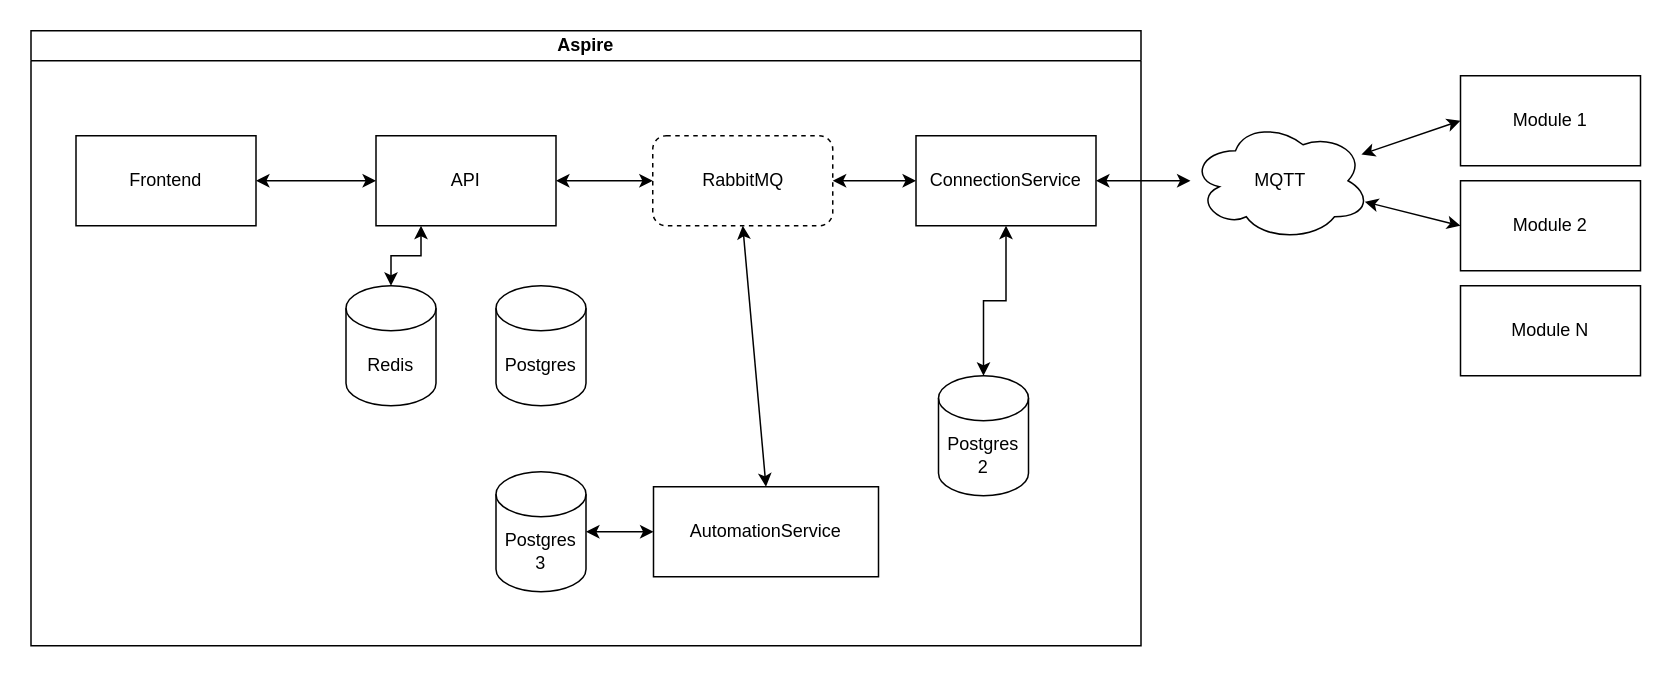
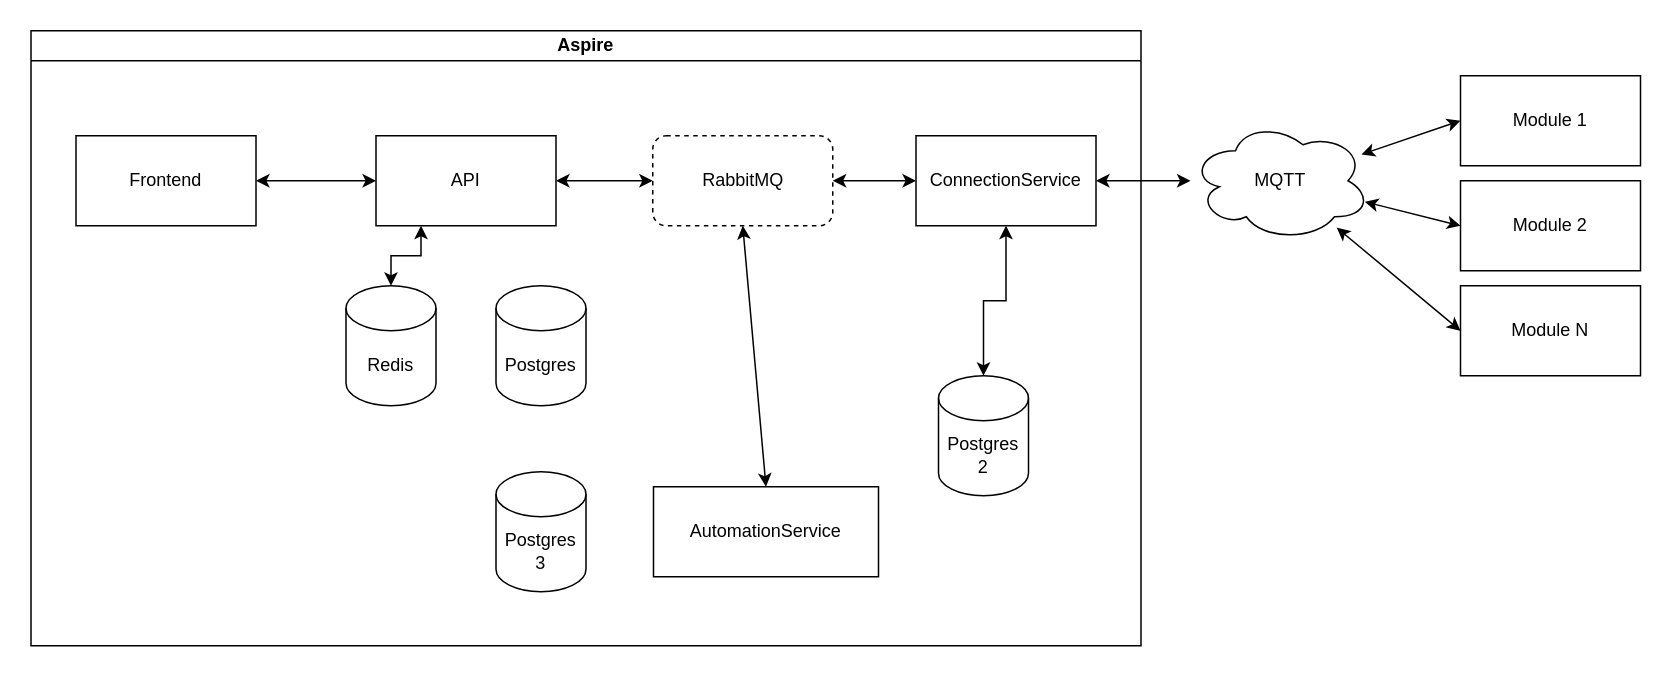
  <mxCell id="0" />
  <mxCell id="1" parent="0" />
  <mxCell id="2" style="rounded=0;orthogonalLoop=1;jettySize=auto;html=1;exitX=1;exitY=0.5;exitDx=0;exitDy=0;startArrow=classic;startFill=1;" parent="1" source="15" target="7" edge="1"><mxGeometry relative="1" as="geometry" /></mxCell>
  <mxCell id="3" value="Module 1" style="rounded=0;whiteSpace=wrap;html=1;" parent="1" vertex="1"><mxGeometry x="973" y="50" width="120" height="60" as="geometry" /></mxCell>
  <mxCell id="4" value="Module 2" style="rounded=0;whiteSpace=wrap;html=1;" parent="1" vertex="1"><mxGeometry x="973" y="120" width="120" height="60" as="geometry" /></mxCell>
  <mxCell id="5" style="rounded=0;orthogonalLoop=1;jettySize=auto;html=1;entryX=0;entryY=0.5;entryDx=0;entryDy=0;startArrow=classic;startFill=1;" parent="1" source="7" target="3" edge="1"><mxGeometry relative="1" as="geometry" /></mxCell>
  <mxCell id="6" style="rounded=0;orthogonalLoop=1;jettySize=auto;html=1;entryX=0;entryY=0.5;entryDx=0;entryDy=0;startArrow=classic;startFill=1;" parent="1" source="7" target="4" edge="1"><mxGeometry relative="1" as="geometry" /></mxCell>
  <mxCell id="7" value="MQTT" style="ellipse;shape=cloud;whiteSpace=wrap;html=1;" parent="1" vertex="1"><mxGeometry x="793" y="80" width="120" height="80" as="geometry" /></mxCell>
  <mxCell id="8" value="Aspire" style="swimlane;whiteSpace=wrap;html=1;startSize=20;" parent="1" vertex="1"><mxGeometry x="20" y="20" width="740" height="410" as="geometry" /></mxCell>
  <mxCell id="9" value="Frontend" style="rounded=0;whiteSpace=wrap;html=1;" parent="8" vertex="1"><mxGeometry x="30" y="70" width="120" height="60" as="geometry" /></mxCell>
  <mxCell id="10" value="API" style="rounded=0;whiteSpace=wrap;html=1;" parent="8" vertex="1"><mxGeometry x="230" y="70" width="120" height="60" as="geometry" /></mxCell>
  <mxCell id="11" style="edgeStyle=orthogonalEdgeStyle;rounded=0;orthogonalLoop=1;jettySize=auto;html=1;exitX=0;exitY=0.5;exitDx=0;exitDy=0;entryX=1;entryY=0.5;entryDx=0;entryDy=0;startArrow=classic;startFill=1;" parent="8" source="10" target="9" edge="1"><mxGeometry relative="1" as="geometry" /></mxCell>
  <mxCell id="12" style="edgeStyle=none;html=1;exitX=0.5;exitY=1;exitDx=0;exitDy=0;entryX=0.5;entryY=0;entryDx=0;entryDy=0;startArrow=classic;startFill=1;" parent="8" source="13" target="22" edge="1"><mxGeometry relative="1" as="geometry" /></mxCell>
  <mxCell id="13" value="RabbitMQ" style="rounded=1;whiteSpace=wrap;html=1;dashed=1;" parent="8" vertex="1"><mxGeometry x="414.5" y="70" width="120" height="60" as="geometry" /></mxCell>
  <mxCell id="14" style="edgeStyle=orthogonalEdgeStyle;rounded=0;orthogonalLoop=1;jettySize=auto;html=1;exitX=0;exitY=0.5;exitDx=0;exitDy=0;entryX=1;entryY=0.5;entryDx=0;entryDy=0;startArrow=classic;startFill=1;" parent="8" source="13" target="10" edge="1"><mxGeometry relative="1" as="geometry" /></mxCell>
  <mxCell id="15" value="ConnectionService" style="rounded=0;whiteSpace=wrap;html=1;" parent="8" vertex="1"><mxGeometry x="590" y="70" width="120" height="60" as="geometry" /></mxCell>
  <mxCell id="16" style="edgeStyle=orthogonalEdgeStyle;rounded=0;orthogonalLoop=1;jettySize=auto;html=1;exitX=1;exitY=0.5;exitDx=0;exitDy=0;entryX=0;entryY=0.5;entryDx=0;entryDy=0;startArrow=classic;startFill=1;" parent="8" source="13" target="15" edge="1"><mxGeometry relative="1" as="geometry" /></mxCell>
  <mxCell id="17" value="Postgres" style="shape=cylinder3;whiteSpace=wrap;html=1;boundedLbl=1;backgroundOutline=1;size=15;" parent="8" vertex="1"><mxGeometry x="310" y="170" width="60" height="80" as="geometry" /></mxCell>
  <mxCell id="18" style="edgeStyle=orthogonalEdgeStyle;rounded=0;orthogonalLoop=1;jettySize=auto;html=1;exitX=0.5;exitY=0;exitDx=0;exitDy=0;exitPerimeter=0;entryX=0.25;entryY=1;entryDx=0;entryDy=0;startArrow=classic;startFill=1;" parent="8" source="19" target="10" edge="1"><mxGeometry relative="1" as="geometry" /></mxCell>
  <mxCell id="19" value="Redis" style="shape=cylinder3;whiteSpace=wrap;html=1;boundedLbl=1;backgroundOutline=1;size=15;" parent="8" vertex="1"><mxGeometry x="210" y="170" width="60" height="80" as="geometry" /></mxCell>
  <mxCell id="20" value="Postgres&lt;div&gt;2&lt;/div&gt;" style="shape=cylinder3;whiteSpace=wrap;html=1;boundedLbl=1;backgroundOutline=1;size=15;strokeColor=#000000;" parent="8" vertex="1"><mxGeometry x="605" y="230" width="60" height="80" as="geometry" /></mxCell>
  <mxCell id="21" style="edgeStyle=orthogonalEdgeStyle;rounded=0;orthogonalLoop=1;jettySize=auto;html=1;exitX=0.5;exitY=1;exitDx=0;exitDy=0;entryX=0.5;entryY=0;entryDx=0;entryDy=0;entryPerimeter=0;startArrow=classic;startFill=1;strokeColor=#000000;" parent="8" source="15" target="20" edge="1"><mxGeometry relative="1" as="geometry" /></mxCell>
  <mxCell id="22" value="AutomationService" style="rounded=0;whiteSpace=wrap;html=1;" parent="8" vertex="1"><mxGeometry x="415" y="304" width="150" height="60" as="geometry" /></mxCell>
  <mxCell id="23" value="Postgres&lt;div&gt;3&lt;/div&gt;" style="shape=cylinder3;whiteSpace=wrap;html=1;boundedLbl=1;backgroundOutline=1;size=15;" parent="8" vertex="1"><mxGeometry x="310" y="294" width="60" height="80" as="geometry" /></mxCell>
- <mxCell id="24" style="edgeStyle=none;html=1;exitX=0;exitY=0.5;exitDx=0;exitDy=0;entryX=1;entryY=0.5;entryDx=0;entryDy=0;entryPerimeter=0;startArrow=classic;startFill=1;" parent="8" source="22" target="23" edge="1"><mxGeometry relative="1" as="geometry" /></mxCell>
  <mxCell id="25" value="Module N" style="rounded=0;whiteSpace=wrap;html=1;" vertex="1" parent="1"><mxGeometry x="973" y="190" width="120" height="60" as="geometry" /></mxCell>
+ <mxCell id="26" style="rounded=0;orthogonalLoop=1;jettySize=auto;html=1;entryX=0;entryY=0.5;entryDx=0;entryDy=0;startArrow=classic;startFill=1;" edge="1" parent="1" source="7" target="25"><mxGeometry relative="1" as="geometry"><mxPoint x="914" y="151" as="sourcePoint" /><mxPoint x="983" y="180" as="targetPoint" /></mxGeometry></mxCell>
